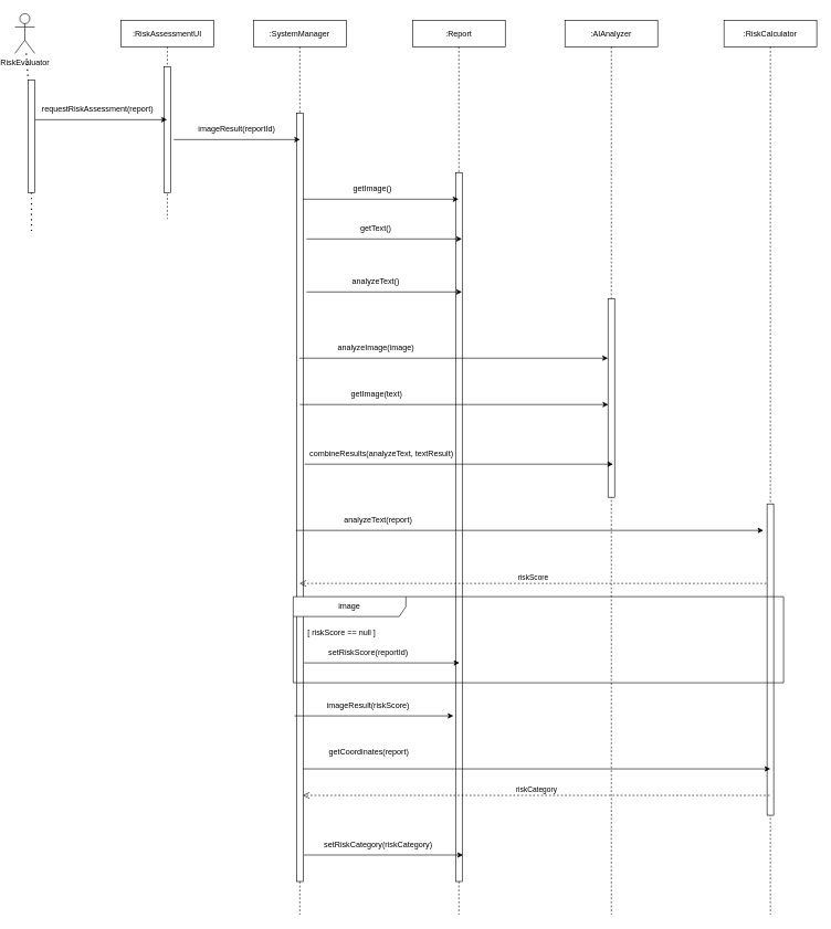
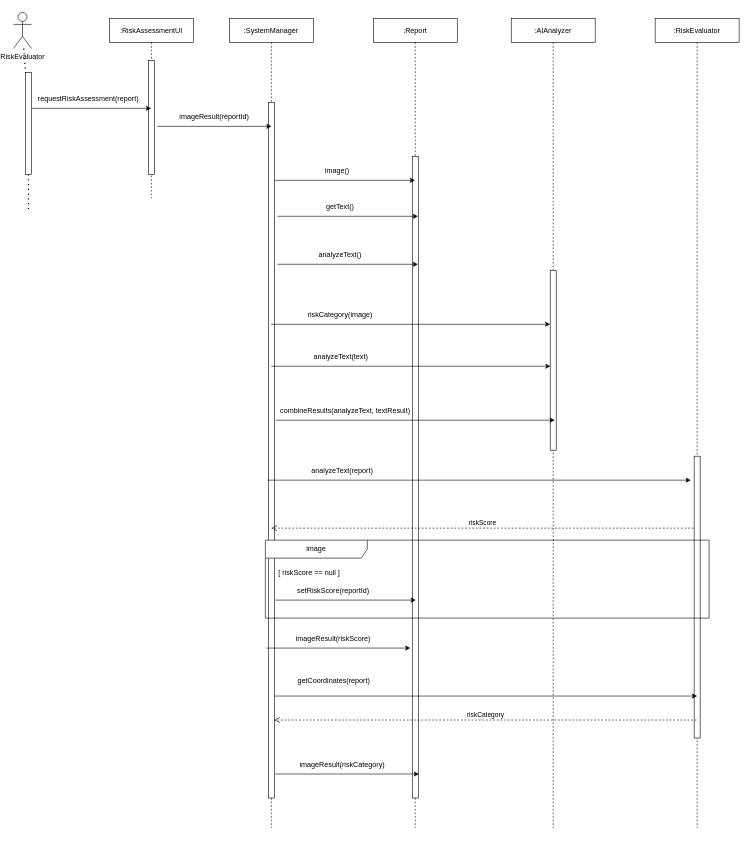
  <mxCell id="0" />
  <mxCell id="1" parent="0" />
  <mxCell id="2" value=":RiskAssessmentUI" style="shape=umlLifeline;perimeter=lifelinePerimeter;whiteSpace=wrap;html=1;container=0;dropTarget=0;collapsible=0;recursiveResize=0;outlineConnect=0;portConstraint=eastwest;newEdgeStyle={&quot;edgeStyle&quot;:&quot;elbowEdgeStyle&quot;,&quot;elbow&quot;:&quot;vertical&quot;,&quot;curved&quot;:0,&quot;rounded&quot;:0};" parent="1" vertex="1"><mxGeometry x="180" y="30" width="140" height="300" as="geometry" /></mxCell>
  <mxCell id="3" value="" style="html=1;points=[];perimeter=orthogonalPerimeter;outlineConnect=0;targetShapes=umlLifeline;portConstraint=eastwest;newEdgeStyle={&quot;edgeStyle&quot;:&quot;elbowEdgeStyle&quot;,&quot;elbow&quot;:&quot;vertical&quot;,&quot;curved&quot;:0,&quot;rounded&quot;:0};" parent="2" vertex="1"><mxGeometry x="65" y="70" width="10" height="190" as="geometry" /></mxCell>
  <mxCell id="4" value="RiskEvaluator" style="shape=umlActor;verticalLabelPosition=bottom;verticalAlign=top;html=1;outlineConnect=0;" vertex="1" parent="1"><mxGeometry x="20" y="20" width="30" height="60" as="geometry" /></mxCell>
  <mxCell id="5" value=":SystemManager&lt;span style=&quot;color: rgba(0, 0, 0, 0); font-family: monospace; font-size: 0px; text-align: start; text-wrap-mode: nowrap;&quot;&gt;%3CmxGraphModel%3E%3Croot%3E%3CmxCell%20id%3D%220%22%2F%3E%3CmxCell%20id%3D%221%22%20parent%3D%220%22%2F%3E%3CmxCell%20id%3D%222%22%20value%3D%22%3ARiskAssessmentUI%22%20style%3D%22shape%3DumlLifeline%3Bperimeter%3DlifelinePerimeter%3BwhiteSpace%3Dwrap%3Bhtml%3D1%3Bcontainer%3D0%3BdropTarget%3D0%3Bcollapsible%3D0%3BrecursiveResize%3D0%3BoutlineConnect%3D0%3BportConstraint%3Deastwest%3BnewEdgeStyle%3D%7B%26quot%3BedgeStyle%26quot%3B%3A%26quot%3BelbowEdgeStyle%26quot%3B%2C%26quot%3Belbow%26quot%3B%3A%26quot%3Bvertical%26quot%3B%2C%26quot%3Bcurved%26quot%3B%3A0%2C%26quot%3Brounded%26quot%3B%3A0%7D%3B%22%20vertex%3D%221%22%20parent%3D%221%22%3E%3CmxGeometry%20x%3D%22500%22%20y%3D%22120%22%20width%3D%22140%22%20height%3D%22300%22%20as%3D%22geometry%22%2F%3E%3C%2FmxCell%3E%3CmxCell%20id%3D%223%22%20value%3D%22%22%20style%3D%22html%3D1%3Bpoints%3D%5B%5D%3Bperimeter%3DorthogonalPerimeter%3BoutlineConnect%3D0%3BtargetShapes%3DumlLifeline%3BportConstraint%3Deastwest%3BnewEdgeStyle%3D%7B%26quot%3BedgeStyle%26quot%3B%3A%26quot%3BelbowEdgeStyle%26quot%3B%2C%26quot%3Belbow%26quot%3B%3A%26quot%3Bvertical%26quot%3B%2C%26quot%3Bcurved%26quot%3B%3A0%2C%26quot%3Brounded%26quot%3B%3A0%7D%3B%22%20vertex%3D%221%22%20parent%3D%222%22%3E%3CmxGeometry%20x%3D%2265%22%20y%3D%2270%22%20width%3D%2210%22%20height%3D%22190%22%20as%3D%22geometry%22%2F%3E%3C%2FmxCell%3E%3C%2Froot%3E%3C%2FmxGraphModel%3E&lt;/span&gt;" style="shape=umlLifeline;perimeter=lifelinePerimeter;whiteSpace=wrap;html=1;container=0;dropTarget=0;collapsible=0;recursiveResize=0;outlineConnect=0;portConstraint=eastwest;newEdgeStyle={&quot;edgeStyle&quot;:&quot;elbowEdgeStyle&quot;,&quot;elbow&quot;:&quot;vertical&quot;,&quot;curved&quot;:0,&quot;rounded&quot;:0};" vertex="1" parent="1"><mxGeometry x="380" y="30" width="140" height="1350" as="geometry" /></mxCell>
  <mxCell id="6" value="" style="html=1;points=[];perimeter=orthogonalPerimeter;outlineConnect=0;targetShapes=umlLifeline;portConstraint=eastwest;newEdgeStyle={&quot;edgeStyle&quot;:&quot;elbowEdgeStyle&quot;,&quot;elbow&quot;:&quot;vertical&quot;,&quot;curved&quot;:0,&quot;rounded&quot;:0};" vertex="1" parent="5"><mxGeometry x="65" y="140" width="10" height="1160" as="geometry" /></mxCell>
  <mxCell id="7" value=":Report" style="shape=umlLifeline;perimeter=lifelinePerimeter;whiteSpace=wrap;html=1;container=0;dropTarget=0;collapsible=0;recursiveResize=0;outlineConnect=0;portConstraint=eastwest;newEdgeStyle={&quot;edgeStyle&quot;:&quot;elbowEdgeStyle&quot;,&quot;elbow&quot;:&quot;vertical&quot;,&quot;curved&quot;:0,&quot;rounded&quot;:0};" vertex="1" parent="1"><mxGeometry x="620" y="30" width="140" height="1350" as="geometry" /></mxCell>
  <mxCell id="8" value="" style="html=1;points=[];perimeter=orthogonalPerimeter;outlineConnect=0;targetShapes=umlLifeline;portConstraint=eastwest;newEdgeStyle={&quot;edgeStyle&quot;:&quot;elbowEdgeStyle&quot;,&quot;elbow&quot;:&quot;vertical&quot;,&quot;curved&quot;:0,&quot;rounded&quot;:0};" vertex="1" parent="7"><mxGeometry x="65" y="230" width="10" height="1070" as="geometry" /></mxCell>
  <mxCell id="9" value=":AIAnalyzer" style="shape=umlLifeline;perimeter=lifelinePerimeter;whiteSpace=wrap;html=1;container=0;dropTarget=0;collapsible=0;recursiveResize=0;outlineConnect=0;portConstraint=eastwest;newEdgeStyle={&quot;edgeStyle&quot;:&quot;elbowEdgeStyle&quot;,&quot;elbow&quot;:&quot;vertical&quot;,&quot;curved&quot;:0,&quot;rounded&quot;:0};" vertex="1" parent="1"><mxGeometry x="850" y="30" width="140" height="1350" as="geometry" /></mxCell>
  <mxCell id="10" value="" style="html=1;points=[];perimeter=orthogonalPerimeter;outlineConnect=0;targetShapes=umlLifeline;portConstraint=eastwest;newEdgeStyle={&quot;edgeStyle&quot;:&quot;elbowEdgeStyle&quot;,&quot;elbow&quot;:&quot;vertical&quot;,&quot;curved&quot;:0,&quot;rounded&quot;:0};" vertex="1" parent="9"><mxGeometry x="65" y="420" width="10" height="300" as="geometry" /></mxCell>
- <mxCell id="11" value=":RiskCalculator" style="shape=umlLifeline;perimeter=lifelinePerimeter;whiteSpace=wrap;html=1;container=0;dropTarget=0;collapsible=0;recursiveResize=0;outlineConnect=0;portConstraint=eastwest;newEdgeStyle={&quot;edgeStyle&quot;:&quot;elbowEdgeStyle&quot;,&quot;elbow&quot;:&quot;vertical&quot;,&quot;curved&quot;:0,&quot;rounded&quot;:0};" vertex="1" parent="1"><mxGeometry x="1090" y="30" width="140" height="1350" as="geometry" /></mxCell>
+ <mxCell id="11" value=":RiskEvaluator" style="shape=umlLifeline;perimeter=lifelinePerimeter;whiteSpace=wrap;html=1;container=0;dropTarget=0;collapsible=0;recursiveResize=0;outlineConnect=0;portConstraint=eastwest;newEdgeStyle={&quot;edgeStyle&quot;:&quot;elbowEdgeStyle&quot;,&quot;elbow&quot;:&quot;vertical&quot;,&quot;curved&quot;:0,&quot;rounded&quot;:0};" vertex="1" parent="1"><mxGeometry x="1090" y="30" width="140" height="1350" as="geometry" /></mxCell>
  <mxCell id="12" value="" style="html=1;points=[];perimeter=orthogonalPerimeter;outlineConnect=0;targetShapes=umlLifeline;portConstraint=eastwest;newEdgeStyle={&quot;edgeStyle&quot;:&quot;elbowEdgeStyle&quot;,&quot;elbow&quot;:&quot;vertical&quot;,&quot;curved&quot;:0,&quot;rounded&quot;:0};" vertex="1" parent="11"><mxGeometry x="65" y="730" width="10" height="470" as="geometry" /></mxCell>
  <mxCell id="13" value="" style="endArrow=none;dashed=1;html=1;dashPattern=1 3;strokeWidth=2;rounded=0;" edge="1" parent="1" source="16"><mxGeometry width="50" height="50" relative="1" as="geometry"><mxPoint x="140" y="250" as="sourcePoint" /><mxPoint x="45" y="350" as="targetPoint" /></mxGeometry></mxCell>
  <mxCell id="14" value="" style="endArrow=classic;html=1;rounded=0;" edge="1" parent="1" target="2"><mxGeometry width="50" height="50" relative="1" as="geometry"><mxPoint x="50" y="180" as="sourcePoint" /><mxPoint x="310" y="220" as="targetPoint" /></mxGeometry></mxCell>
  <mxCell id="15" value="" style="endArrow=none;dashed=1;html=1;dashPattern=1 3;strokeWidth=2;rounded=0;" edge="1" parent="1" source="4" target="16"><mxGeometry width="50" height="50" relative="1" as="geometry"><mxPoint x="45" y="80" as="sourcePoint" /><mxPoint x="45" y="1164.8" as="targetPoint" /></mxGeometry></mxCell>
  <mxCell id="16" value="" style="html=1;points=[];perimeter=orthogonalPerimeter;outlineConnect=0;targetShapes=umlLifeline;portConstraint=eastwest;newEdgeStyle={&quot;edgeStyle&quot;:&quot;elbowEdgeStyle&quot;,&quot;elbow&quot;:&quot;vertical&quot;,&quot;curved&quot;:0,&quot;rounded&quot;:0};" vertex="1" parent="1"><mxGeometry x="40" y="120" width="10" height="170" as="geometry" /></mxCell>
  <mxCell id="17" value="requestRiskAssessment(report)" style="text;html=1;align=center;verticalAlign=middle;whiteSpace=wrap;rounded=0;" vertex="1" parent="1"><mxGeometry x="60" y="150" width="170" height="30" as="geometry" /></mxCell>
  <mxCell id="18" value="" style="endArrow=classic;html=1;rounded=0;" edge="1" parent="1"><mxGeometry width="50" height="50" relative="1" as="geometry"><mxPoint x="259.75" y="210" as="sourcePoint" /><mxPoint x="450.25" y="210" as="targetPoint" /></mxGeometry></mxCell>
  <mxCell id="19" value="imageResult(reportId)" style="text;html=1;align=center;verticalAlign=middle;whiteSpace=wrap;rounded=0;" vertex="1" parent="1"><mxGeometry x="270" y="180" width="170" height="30" as="geometry" /></mxCell>
  <mxCell id="20" value="" style="endArrow=classic;html=1;rounded=0;" edge="1" parent="1"><mxGeometry width="50" height="50" relative="1" as="geometry"><mxPoint x="455" y="300" as="sourcePoint" /><mxPoint x="689.5" y="300" as="targetPoint" /></mxGeometry></mxCell>
- <mxCell id="21" value="getImage()" style="text;html=1;align=center;verticalAlign=middle;whiteSpace=wrap;rounded=0;" vertex="1" parent="1"><mxGeometry x="500" y="270" width="120" height="30" as="geometry" /></mxCell>
+ <mxCell id="21" value="image()" style="text;html=1;align=center;verticalAlign=middle;whiteSpace=wrap;rounded=0;" vertex="1" parent="1"><mxGeometry x="500" y="270" width="120" height="30" as="geometry" /></mxCell>
  <mxCell id="22" value="" style="endArrow=classic;html=1;rounded=0;" edge="1" parent="1"><mxGeometry width="50" height="50" relative="1" as="geometry"><mxPoint x="460" y="360" as="sourcePoint" /><mxPoint x="694.5" y="360" as="targetPoint" /></mxGeometry></mxCell>
  <mxCell id="23" value="getText()" style="text;html=1;align=center;verticalAlign=middle;whiteSpace=wrap;rounded=0;" vertex="1" parent="1"><mxGeometry x="505" y="330" width="120" height="30" as="geometry" /></mxCell>
  <mxCell id="24" value="" style="endArrow=classic;html=1;rounded=0;" edge="1" parent="1"><mxGeometry width="50" height="50" relative="1" as="geometry"><mxPoint x="460" y="440" as="sourcePoint" /><mxPoint x="694.5" y="440" as="targetPoint" /></mxGeometry></mxCell>
  <mxCell id="25" value="analyzeText()" style="text;html=1;align=center;verticalAlign=middle;whiteSpace=wrap;rounded=0;" vertex="1" parent="1"><mxGeometry x="505" y="410" width="120" height="30" as="geometry" /></mxCell>
  <mxCell id="26" value="" style="endArrow=classic;html=1;rounded=0;" edge="1" parent="1"><mxGeometry width="50" height="50" relative="1" as="geometry"><mxPoint x="449.5" y="540" as="sourcePoint" /><mxPoint x="915" y="540" as="targetPoint" /></mxGeometry></mxCell>
- <mxCell id="27" value="analyzeImage(image)" style="text;html=1;align=center;verticalAlign=middle;whiteSpace=wrap;rounded=0;" vertex="1" parent="1"><mxGeometry x="505" y="510" width="120" height="30" as="geometry" /></mxCell>
+ <mxCell id="27" value="riskCategory(image)" style="text;html=1;align=center;verticalAlign=middle;whiteSpace=wrap;rounded=0;" vertex="1" parent="1"><mxGeometry x="505" y="510" width="120" height="30" as="geometry" /></mxCell>
  <mxCell id="28" value="" style="endArrow=classic;html=1;rounded=0;" edge="1" parent="1"><mxGeometry width="50" height="50" relative="1" as="geometry"><mxPoint x="450" y="610" as="sourcePoint" /><mxPoint x="915.5" y="610" as="targetPoint" /></mxGeometry></mxCell>
- <mxCell id="29" value="getImage(text)" style="text;html=1;align=center;verticalAlign=middle;whiteSpace=wrap;rounded=0;" vertex="1" parent="1"><mxGeometry x="505.5" y="580" width="120" height="30" as="geometry" /></mxCell>
+ <mxCell id="29" value="analyzeText(text)" style="text;html=1;align=center;verticalAlign=middle;whiteSpace=wrap;rounded=0;" vertex="1" parent="1"><mxGeometry x="505.5" y="580" width="120" height="30" as="geometry" /></mxCell>
  <mxCell id="30" value="" style="endArrow=classic;html=1;rounded=0;" edge="1" parent="1"><mxGeometry width="50" height="50" relative="1" as="geometry"><mxPoint x="457.25" y="700" as="sourcePoint" /><mxPoint x="922.75" y="700" as="targetPoint" /></mxGeometry></mxCell>
  <mxCell id="31" value="combineResults(analyzeText, textResult)" style="text;html=1;align=center;verticalAlign=middle;whiteSpace=wrap;rounded=0;" vertex="1" parent="1"><mxGeometry x="460" y="670" width="227.25" height="30" as="geometry" /></mxCell>
  <mxCell id="32" value="" style="endArrow=classic;html=1;rounded=0;" edge="1" parent="1"><mxGeometry width="50" height="50" relative="1" as="geometry"><mxPoint x="444" y="800" as="sourcePoint" /><mxPoint x="1149.5" y="800" as="targetPoint" /></mxGeometry></mxCell>
  <mxCell id="33" value="analyzeText(report)" style="text;html=1;align=center;verticalAlign=middle;whiteSpace=wrap;rounded=0;" vertex="1" parent="1"><mxGeometry x="454.5" y="770" width="227.25" height="30" as="geometry" /></mxCell>
  <mxCell id="34" value="riskScore" style="html=1;verticalAlign=bottom;endArrow=open;dashed=1;endSize=8;curved=0;rounded=0;" edge="1" parent="1"><mxGeometry relative="1" as="geometry"><mxPoint x="1154" y="880" as="sourcePoint" /><mxPoint x="449.5" y="880" as="targetPoint" /></mxGeometry></mxCell>
  <mxCell id="35" value="" style="endArrow=classic;html=1;rounded=0;" edge="1" parent="1"><mxGeometry width="50" height="50" relative="1" as="geometry"><mxPoint x="441.75" y="1080" as="sourcePoint" /><mxPoint x="681.75" y="1080" as="targetPoint" /></mxGeometry></mxCell>
  <mxCell id="36" value="imageResult(riskScore)" style="text;html=1;align=center;verticalAlign=middle;whiteSpace=wrap;rounded=0;" vertex="1" parent="1"><mxGeometry x="440" y="1050" width="227.25" height="30" as="geometry" /></mxCell>
  <mxCell id="37" value="" style="endArrow=classic;html=1;rounded=0;" edge="1" parent="1"><mxGeometry width="50" height="50" relative="1" as="geometry"><mxPoint x="454.5" y="1160" as="sourcePoint" /><mxPoint x="1160" y="1160" as="targetPoint" /></mxGeometry></mxCell>
  <mxCell id="38" value="getCoordinates(report)" style="text;html=1;align=center;verticalAlign=middle;whiteSpace=wrap;rounded=0;" vertex="1" parent="1"><mxGeometry x="440.88" y="1120" width="227.25" height="30" as="geometry" /></mxCell>
  <mxCell id="39" value="riskCategory" style="html=1;verticalAlign=bottom;endArrow=open;dashed=1;endSize=8;curved=0;rounded=0;" edge="1" parent="1"><mxGeometry relative="1" as="geometry"><mxPoint x="1159" y="1200" as="sourcePoint" /><mxPoint x="454.5" y="1200" as="targetPoint" /></mxGeometry></mxCell>
  <mxCell id="40" value="" style="endArrow=classic;html=1;rounded=0;" edge="1" parent="1"><mxGeometry width="50" height="50" relative="1" as="geometry"><mxPoint x="456.25" y="1290" as="sourcePoint" /><mxPoint x="696.25" y="1290" as="targetPoint" /></mxGeometry></mxCell>
- <mxCell id="41" value="setRiskCategory(riskCategory)" style="text;html=1;align=center;verticalAlign=middle;whiteSpace=wrap;rounded=0;" vertex="1" parent="1"><mxGeometry x="454.5" y="1260" width="227.25" height="30" as="geometry" /></mxCell>
+ <mxCell id="41" value="imageResult(riskCategory)" style="text;html=1;align=center;verticalAlign=middle;whiteSpace=wrap;rounded=0;" vertex="1" parent="1"><mxGeometry x="454.5" y="1260" width="227.25" height="30" as="geometry" /></mxCell>
  <mxCell id="42" value="image" style="shape=umlFrame;whiteSpace=wrap;html=1;pointerEvents=0;recursiveResize=0;container=1;collapsible=0;width=170;" vertex="1" parent="1"><mxGeometry x="440" y="900" width="740" height="130" as="geometry" /></mxCell>
  <mxCell id="43" value="&lt;div&gt;[ riskScore == null ]&lt;/div&gt;&lt;div&gt;&lt;br&gt;&lt;/div&gt;" style="text;html=1;" vertex="1" parent="42"><mxGeometry width="100" height="20" relative="1" as="geometry"><mxPoint x="20" y="40" as="offset" /></mxGeometry></mxCell>
  <mxCell id="44" value="" style="endArrow=classic;html=1;rounded=0;" edge="1" parent="42"><mxGeometry width="50" height="50" relative="1" as="geometry"><mxPoint x="16.37" y="100" as="sourcePoint" /><mxPoint x="250.87" y="100" as="targetPoint" /></mxGeometry></mxCell>
  <mxCell id="45" value="setRiskScore(reportId)" style="text;html=1;align=center;verticalAlign=middle;whiteSpace=wrap;rounded=0;" vertex="1" parent="42"><mxGeometry y="70" width="227.25" height="30" as="geometry" /></mxCell>
